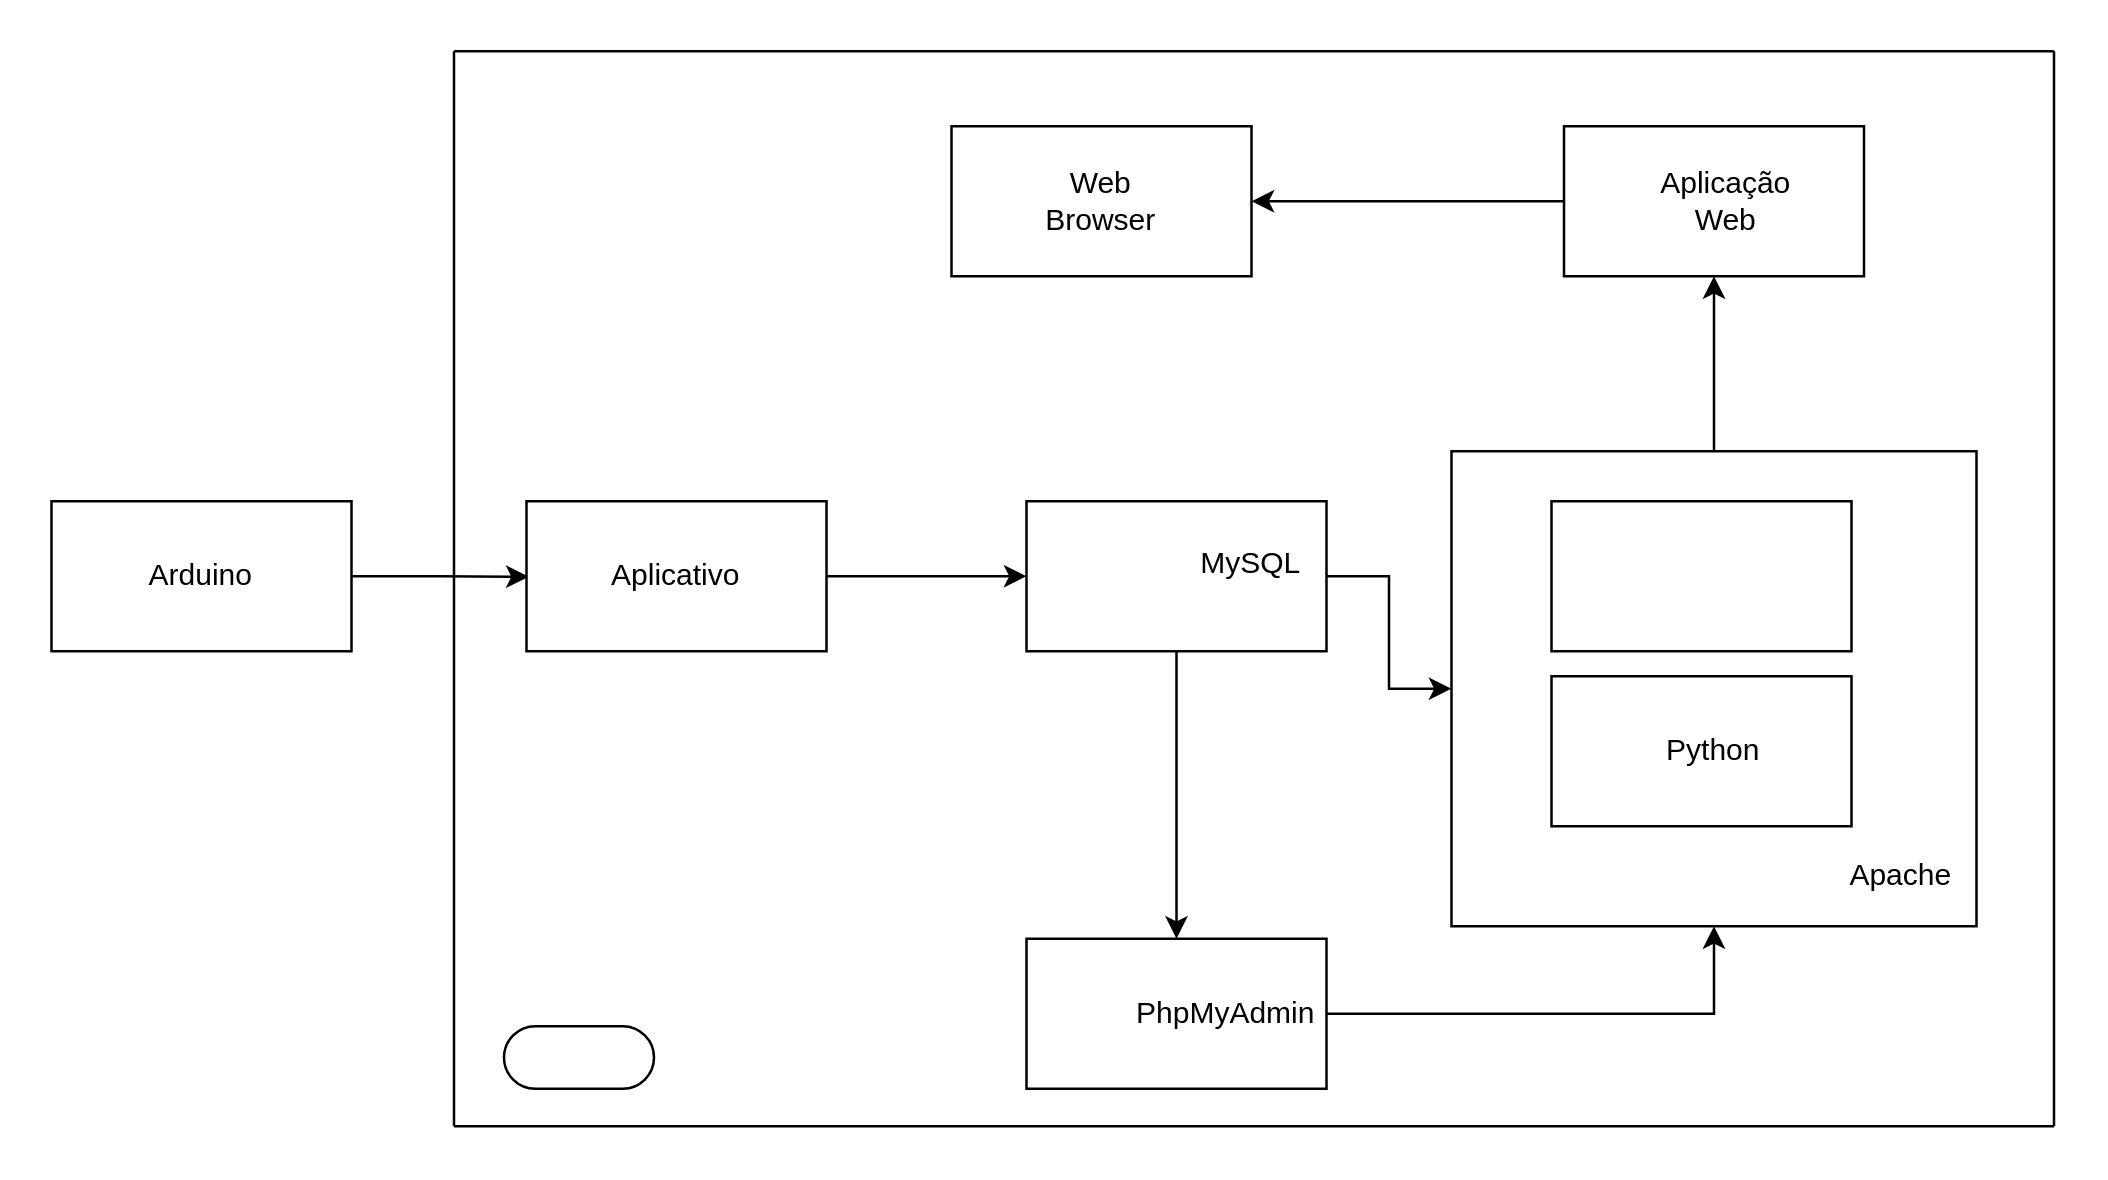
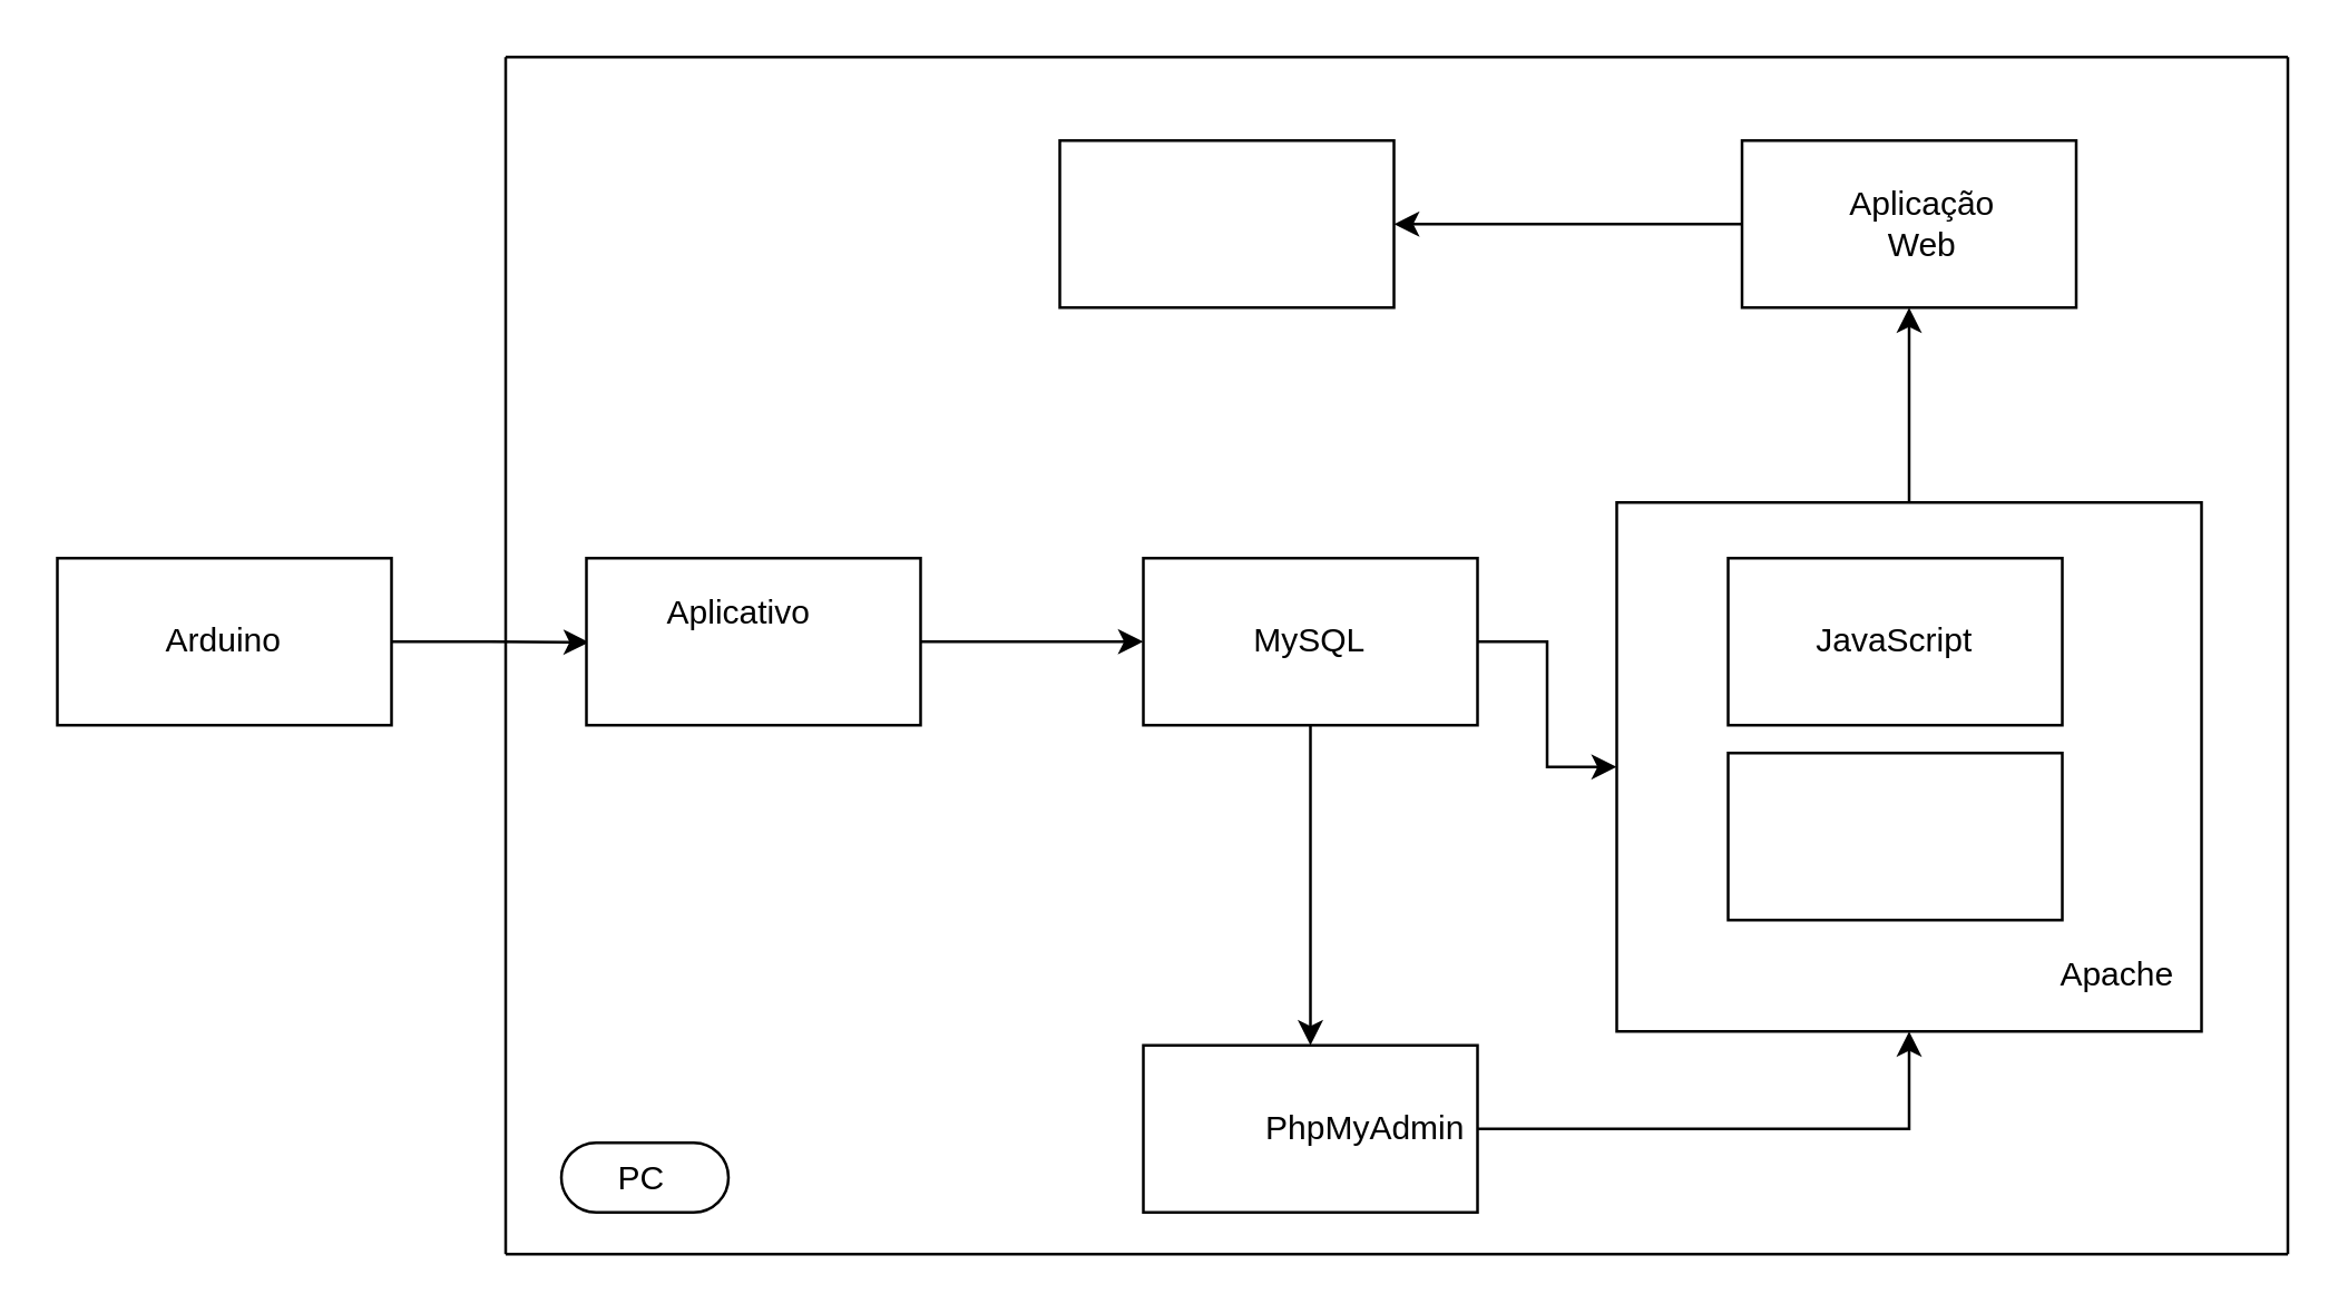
  <mxCell id="0" />
  <mxCell id="1" parent="0" />
  <mxCell id="2" style="edgeStyle=orthogonalEdgeStyle;rounded=0;orthogonalLoop=1;jettySize=auto;html=1;exitX=1;exitY=0.5;exitDx=0;exitDy=0;entryX=0.049;entryY=0.455;entryDx=0;entryDy=0;entryPerimeter=0;" edge="1" parent="1" source="3"><mxGeometry relative="1" as="geometry"><mxPoint x="210.87" y="230.25" as="targetPoint" /></mxGeometry></mxCell>
  <mxCell id="3" value="" style="rounded=0;whiteSpace=wrap;html=1;" vertex="1" parent="1"><mxGeometry x="20" y="200" width="120" height="60" as="geometry" /></mxCell>
  <mxCell id="4" value="Arduino" style="text;html=1;strokeColor=none;fillColor=none;align=center;verticalAlign=middle;whiteSpace=wrap;rounded=0;" vertex="1" parent="1"><mxGeometry x="60" y="220" width="40" height="20" as="geometry" /></mxCell>
  <mxCell id="5" style="edgeStyle=orthogonalEdgeStyle;rounded=0;orthogonalLoop=1;jettySize=auto;html=1;exitX=1;exitY=0.5;exitDx=0;exitDy=0;entryX=0;entryY=0.5;entryDx=0;entryDy=0;" edge="1" parent="1" source="6" target="11"><mxGeometry relative="1" as="geometry" /></mxCell>
  <mxCell id="6" value="" style="rounded=0;whiteSpace=wrap;html=1;" vertex="1" parent="1"><mxGeometry x="210" y="200" width="120" height="60" as="geometry" /></mxCell>
- <mxCell id="7" value="Aplicativo" style="text;html=1;strokeColor=none;fillColor=none;align=center;verticalAlign=middle;whiteSpace=wrap;rounded=0;" vertex="1" parent="1"><mxGeometry x="250" y="220" width="40" height="20" as="geometry" /></mxCell>
+ <mxCell id="7" value="Aplicativo" style="text;html=1;strokeColor=none;fillColor=none;align=center;verticalAlign=middle;whiteSpace=wrap;rounded=0;" vertex="1" parent="1"><mxGeometry x="245" y="210" width="40" height="20" as="geometry" /></mxCell>
  <mxCell id="8" style="edgeStyle=orthogonalEdgeStyle;rounded=0;orthogonalLoop=1;jettySize=auto;html=1;exitX=0.5;exitY=1;exitDx=0;exitDy=0;" edge="1" parent="1" source="7" target="7"><mxGeometry relative="1" as="geometry" /></mxCell>
  <mxCell id="9" style="edgeStyle=orthogonalEdgeStyle;rounded=0;orthogonalLoop=1;jettySize=auto;html=1;exitX=1;exitY=0.5;exitDx=0;exitDy=0;entryX=0;entryY=0.5;entryDx=0;entryDy=0;" edge="1" parent="1" source="11" target="14"><mxGeometry relative="1" as="geometry" /></mxCell>
  <mxCell id="10" style="edgeStyle=orthogonalEdgeStyle;rounded=0;orthogonalLoop=1;jettySize=auto;html=1;exitX=0.5;exitY=1;exitDx=0;exitDy=0;entryX=0.5;entryY=0;entryDx=0;entryDy=0;" edge="1" parent="1" source="11" target="24"><mxGeometry relative="1" as="geometry" /></mxCell>
  <mxCell id="11" value="" style="rounded=0;whiteSpace=wrap;html=1;" vertex="1" parent="1"><mxGeometry x="410" y="200" width="120" height="60" as="geometry" /></mxCell>
- <mxCell id="12" value="MySQL" style="text;html=1;strokeColor=none;fillColor=none;align=center;verticalAlign=middle;whiteSpace=wrap;rounded=0;" vertex="1" parent="1"><mxGeometry x="480" y="215" width="40" height="20" as="geometry" /></mxCell>
+ <mxCell id="12" value="MySQL" style="text;html=1;strokeColor=none;fillColor=none;align=center;verticalAlign=middle;whiteSpace=wrap;rounded=0;" vertex="1" parent="1"><mxGeometry x="450" y="220" width="40" height="20" as="geometry" /></mxCell>
  <mxCell id="13" style="edgeStyle=orthogonalEdgeStyle;rounded=0;orthogonalLoop=1;jettySize=auto;html=1;exitX=0.5;exitY=0;exitDx=0;exitDy=0;entryX=0.5;entryY=1;entryDx=0;entryDy=0;" edge="1" parent="1" source="14" target="21"><mxGeometry relative="1" as="geometry" /></mxCell>
  <mxCell id="14" value="" style="rounded=0;whiteSpace=wrap;html=1;" vertex="1" parent="1"><mxGeometry x="580" y="180" width="210" height="190" as="geometry" /></mxCell>
  <mxCell id="15" value="" style="rounded=0;whiteSpace=wrap;html=1;" vertex="1" parent="1"><mxGeometry x="620" y="200" width="120" height="60" as="geometry" /></mxCell>
+ <mxCell id="16" value="JavaScript" style="text;html=1;strokeColor=none;fillColor=none;align=center;verticalAlign=middle;whiteSpace=wrap;rounded=0;" vertex="1" parent="1"><mxGeometry x="660" y="220" width="40" height="20" as="geometry" /></mxCell>
  <mxCell id="17" value="Apache" style="text;html=1;strokeColor=none;fillColor=none;align=center;verticalAlign=middle;whiteSpace=wrap;rounded=0;" vertex="1" parent="1"><mxGeometry x="740" y="340" width="40" height="20" as="geometry" /></mxCell>
  <mxCell id="18" value="" style="rounded=0;whiteSpace=wrap;html=1;" vertex="1" parent="1"><mxGeometry x="620" y="270" width="120" height="60" as="geometry" /></mxCell>
- <mxCell id="19" value="Python" style="text;html=1;strokeColor=none;fillColor=none;align=center;verticalAlign=middle;whiteSpace=wrap;rounded=0;" vertex="1" parent="1"><mxGeometry x="665" y="290" width="40" height="20" as="geometry" /></mxCell>
  <mxCell id="20" style="edgeStyle=orthogonalEdgeStyle;rounded=0;orthogonalLoop=1;jettySize=auto;html=1;exitX=0;exitY=0.5;exitDx=0;exitDy=0;entryX=1;entryY=0.5;entryDx=0;entryDy=0;" edge="1" parent="1" source="21" target="26"><mxGeometry relative="1" as="geometry" /></mxCell>
  <mxCell id="21" value="" style="rounded=0;whiteSpace=wrap;html=1;" vertex="1" parent="1"><mxGeometry x="625" y="50" width="120" height="60" as="geometry" /></mxCell>
  <mxCell id="22" value="Aplicação Web" style="text;html=1;strokeColor=none;fillColor=none;align=center;verticalAlign=middle;whiteSpace=wrap;rounded=0;" vertex="1" parent="1"><mxGeometry x="670" y="70" width="40" height="20" as="geometry" /></mxCell>
  <mxCell id="23" style="edgeStyle=orthogonalEdgeStyle;rounded=0;orthogonalLoop=1;jettySize=auto;html=1;exitX=1;exitY=0.5;exitDx=0;exitDy=0;entryX=0.5;entryY=1;entryDx=0;entryDy=0;" edge="1" parent="1" source="24" target="14"><mxGeometry relative="1" as="geometry" /></mxCell>
  <mxCell id="24" value="" style="rounded=0;whiteSpace=wrap;html=1;" vertex="1" parent="1"><mxGeometry x="410" y="375" width="120" height="60" as="geometry" /></mxCell>
  <mxCell id="25" value="PhpMyAdmin" style="text;html=1;strokeColor=none;fillColor=none;align=center;verticalAlign=middle;whiteSpace=wrap;rounded=0;" vertex="1" parent="1"><mxGeometry x="470" y="395" width="40" height="20" as="geometry" /></mxCell>
  <mxCell id="26" value="" style="rounded=0;whiteSpace=wrap;html=1;" vertex="1" parent="1"><mxGeometry x="380" y="50" width="120" height="60" as="geometry" /></mxCell>
- <mxCell id="27" value="Web Browser" style="text;html=1;strokeColor=none;fillColor=none;align=center;verticalAlign=middle;whiteSpace=wrap;rounded=0;" vertex="1" parent="1"><mxGeometry x="420" y="70" width="40" height="20" as="geometry" /></mxCell>
  <mxCell id="28" value="" style="endArrow=none;html=1;" edge="1" parent="1"><mxGeometry width="50" height="50" relative="1" as="geometry"><mxPoint x="181" y="450" as="sourcePoint" /><mxPoint x="181" y="20" as="targetPoint" /></mxGeometry></mxCell>
  <mxCell id="29" value="" style="endArrow=none;html=1;" edge="1" parent="1"><mxGeometry width="50" height="50" relative="1" as="geometry"><mxPoint x="181" y="450" as="sourcePoint" /><mxPoint x="821" y="450" as="targetPoint" /></mxGeometry></mxCell>
  <mxCell id="30" value="" style="endArrow=none;html=1;" edge="1" parent="1"><mxGeometry width="50" height="50" relative="1" as="geometry"><mxPoint x="821" y="20" as="sourcePoint" /><mxPoint x="821" y="450" as="targetPoint" /></mxGeometry></mxCell>
  <mxCell id="31" value="" style="endArrow=none;html=1;" edge="1" parent="1"><mxGeometry width="50" height="50" relative="1" as="geometry"><mxPoint x="821" y="20" as="sourcePoint" /><mxPoint x="181" y="20" as="targetPoint" /></mxGeometry></mxCell>
  <mxCell id="32" value="" style="rounded=1;whiteSpace=wrap;html=1;shadow=0;fillColor=none;arcSize=50;" vertex="1" parent="1"><mxGeometry x="201" y="410" width="60" height="25" as="geometry" /></mxCell>
+ <mxCell id="33" value="PC" style="text;html=1;strokeColor=none;fillColor=none;align=center;verticalAlign=middle;whiteSpace=wrap;rounded=0;shadow=0;" vertex="1" parent="1"><mxGeometry x="210" y="413" width="40" height="20" as="geometry" /></mxCell>
